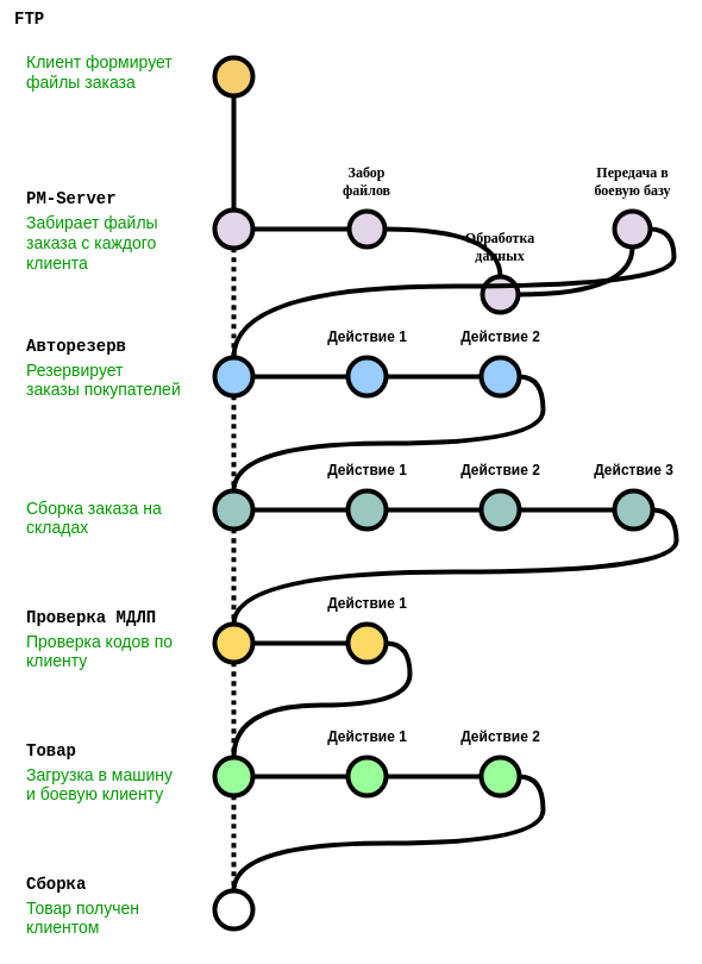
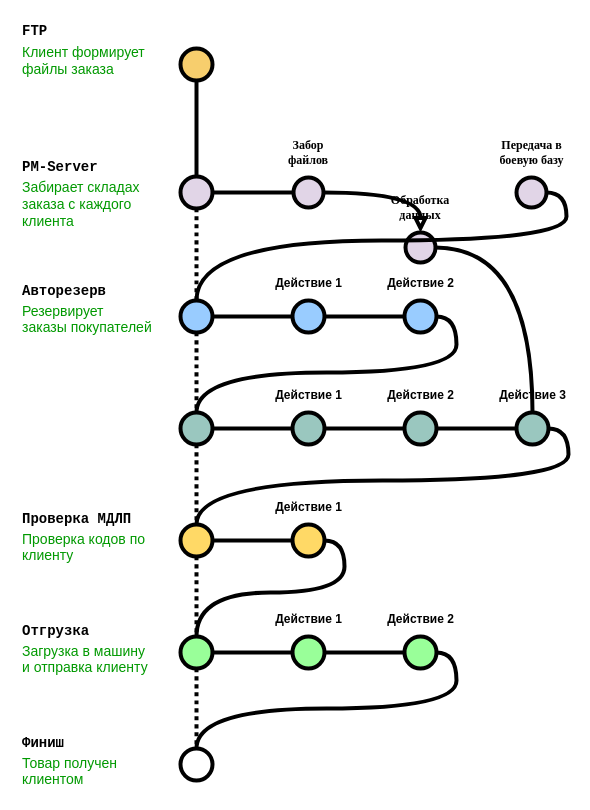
  <mxCell id="0" />
  <mxCell id="1" parent="0" />
  <mxCell id="2" value="" style="edgeStyle=orthogonalEdgeStyle;rounded=0;sketch=0;orthogonalLoop=1;jettySize=auto;html=1;curved=1;endArrow=none;endFill=0;strokeWidth=4;" edge="1" parent="1" source="3" target="8"><mxGeometry relative="1" as="geometry" /></mxCell>
  <mxCell id="3" value="" style="verticalLabelPosition=bottom;verticalAlign=top;html=1;strokeWidth=4;shape=mxgraph.flowchart.on-page_reference;plain-blue;gradientColor=none;strokeColor=#000000;sketch=0;fillColor=#F7CE6D;" vertex="1" parent="1"><mxGeometry x="180" y="48" width="32" height="32" as="geometry" /></mxCell>
- <mxCell id="4" value="FTP" style="text;html=1;strokeColor=none;fillColor=none;align=left;verticalAlign=middle;whiteSpace=wrap;overflow=hidden;fontSize=14;fontStyle=1;fontFamily=Courier New;" vertex="1" parent="1"><mxGeometry x="10" y="5" width="50" height="20" as="geometry" /></mxCell>
+ <mxCell id="4" value="FTP" style="text;html=1;strokeColor=none;fillColor=none;align=left;verticalAlign=middle;whiteSpace=wrap;overflow=hidden;fontSize=14;fontStyle=1;fontFamily=Courier New;" vertex="1" parent="1"><mxGeometry x="20" y="20" width="50" height="20" as="geometry" /></mxCell>
  <mxCell id="5" value="Клиент формирует файлы заказа" style="text;html=1;strokeColor=none;fillColor=none;align=left;verticalAlign=middle;whiteSpace=wrap;overflow=hidden;fontSize=14;fontStyle=0;fontColor=#009900;" vertex="1" parent="1"><mxGeometry x="20" y="40" width="132.25" height="40" as="geometry" /></mxCell>
  <mxCell id="6" value="" style="edgeStyle=orthogonalEdgeStyle;rounded=0;sketch=0;orthogonalLoop=1;jettySize=auto;html=1;endArrow=none;endFill=0;strokeWidth=4;elbow=vertical;curved=1;" edge="1" parent="1" source="8" target="12"><mxGeometry relative="1" as="geometry"><Array as="points"><mxPoint x="260" y="192" /></Array></mxGeometry></mxCell>
  <mxCell id="7" value="" style="edgeStyle=orthogonalEdgeStyle;curved=1;rounded=0;sketch=0;orthogonalLoop=1;jettySize=auto;html=1;fontFamily=Tahoma;fontSize=12;endArrow=none;endFill=0;strokeWidth=4;dashed=1;dashPattern=1 1;" edge="1" parent="1" source="8" target="15"><mxGeometry relative="1" as="geometry" /></mxCell>
  <mxCell id="8" value="" style="verticalLabelPosition=bottom;verticalAlign=top;html=1;strokeWidth=4;shape=mxgraph.flowchart.on-page_reference;plain-purple;gradientColor=none;strokeColor=#000000;" vertex="1" parent="1"><mxGeometry x="180" y="176" width="32" height="32" as="geometry" /></mxCell>
  <mxCell id="9" value="PM-Server" style="text;html=1;strokeColor=none;fillColor=none;align=left;verticalAlign=middle;whiteSpace=wrap;overflow=hidden;fontSize=14;fontStyle=1;fontFamily=Courier New;" vertex="1" parent="1"><mxGeometry x="20" y="156" width="112" height="20" as="geometry" /></mxCell>
- <mxCell id="10" value="Забирает файлы заказа с каждого клиента" style="text;html=1;strokeColor=none;fillColor=none;align=left;verticalAlign=middle;whiteSpace=wrap;overflow=hidden;fontSize=14;fontStyle=0;fontColor=#009900;" vertex="1" parent="1"><mxGeometry x="20" y="176" width="132.25" height="56" as="geometry" /></mxCell>
- <mxCell id="11" value="" style="edgeStyle=orthogonalEdgeStyle;curved=1;rounded=0;sketch=0;orthogonalLoop=1;jettySize=auto;html=1;fontFamily=Tahoma;fontSize=12;endArrow=none;endFill=0;strokeWidth=4;" edge="1" parent="1" source="12" target="19"><mxGeometry relative="1" as="geometry" /></mxCell>
+ <mxCell id="10" value="Забирает складах заказа с каждого клиента" style="text;html=1;strokeColor=none;fillColor=none;align=left;verticalAlign=middle;whiteSpace=wrap;overflow=hidden;fontSize=14;fontStyle=0;fontColor=#009900;" vertex="1" parent="1"><mxGeometry x="20" y="176" width="132.25" height="56" as="geometry" /></mxCell>
+ <mxCell id="11" value="" style="edgeStyle=orthogonalEdgeStyle;curved=1;rounded=0;sketch=0;orthogonalLoop=1;jettySize=auto;html=1;fontFamily=Tahoma;fontSize=12;endArrow=block;endFill=0;strokeWidth=4;" edge="1" parent="1" source="12" target="19"><mxGeometry relative="1" as="geometry" /></mxCell>
  <mxCell id="12" value="Забор файлов" style="text;verticalLabelPosition=top;verticalAlign=bottom;html=1;strokeWidth=4;shape=mxgraph.flowchart.on-page_reference;plain-purple;gradientColor=none;strokeColor=#000000;align=center;horizontal=1;spacing=10;fontSize=12;sketch=0;fontFamily=Consolas;fontStyle=1;labelPosition=center;whiteSpace=wrap;" vertex="1" parent="1"><mxGeometry x="293" y="177" width="30" height="30" as="geometry" /></mxCell>
  <mxCell id="13" value="" style="edgeStyle=orthogonalEdgeStyle;curved=1;rounded=0;sketch=0;orthogonalLoop=1;jettySize=auto;html=1;fontFamily=Tahoma;fontSize=12;endArrow=none;endFill=0;strokeWidth=4;" edge="1" parent="1" source="15" target="23"><mxGeometry relative="1" as="geometry" /></mxCell>
  <mxCell id="14" value="" style="edgeStyle=orthogonalEdgeStyle;curved=1;rounded=0;sketch=0;orthogonalLoop=1;jettySize=auto;html=1;fontFamily=Tahoma;fontSize=12;endArrow=none;endFill=0;strokeWidth=4;dashed=1;dashPattern=1 1;" edge="1" parent="1" source="15" target="28"><mxGeometry relative="1" as="geometry" /></mxCell>
  <mxCell id="15" value="" style="verticalLabelPosition=bottom;verticalAlign=top;html=1;strokeWidth=4;shape=mxgraph.flowchart.on-page_reference;plain-purple;gradientColor=none;strokeColor=#000000;fillColor=#99CCFF;" vertex="1" parent="1"><mxGeometry x="180" y="300" width="32" height="32" as="geometry" /></mxCell>
  <mxCell id="16" value="Авторезерв" style="text;html=1;strokeColor=none;fillColor=none;align=left;verticalAlign=middle;whiteSpace=wrap;overflow=hidden;fontSize=14;fontStyle=1;fontFamily=Courier New;" vertex="1" parent="1"><mxGeometry x="20" y="280" width="112" height="20" as="geometry" /></mxCell>
  <mxCell id="17" value="Резервирует заказы покупателей" style="text;html=1;strokeColor=none;fillColor=none;align=left;verticalAlign=middle;whiteSpace=wrap;overflow=hidden;fontSize=14;fontStyle=0;fontColor=#009900;" vertex="1" parent="1"><mxGeometry x="20" y="300" width="132.25" height="36" as="geometry" /></mxCell>
- <mxCell id="18" value="" style="edgeStyle=orthogonalEdgeStyle;curved=1;rounded=0;sketch=0;orthogonalLoop=1;jettySize=auto;html=1;fontFamily=Tahoma;fontSize=12;endArrow=none;endFill=0;strokeWidth=4;" edge="1" parent="1" source="19" target="21"><mxGeometry relative="1" as="geometry" /></mxCell>
+ <mxCell id="18" value="" style="edgeStyle=orthogonalEdgeStyle;curved=1;rounded=0;sketch=0;orthogonalLoop=1;jettySize=auto;html=1;fontFamily=Tahoma;fontSize=12;endArrow=none;endFill=0;strokeWidth=4;" edge="1" parent="1" source="19" target="35"><mxGeometry relative="1" as="geometry" /></mxCell>
  <mxCell id="19" value="Обработка данных" style="text;verticalLabelPosition=top;verticalAlign=bottom;html=1;strokeWidth=4;shape=mxgraph.flowchart.on-page_reference;plain-purple;gradientColor=none;strokeColor=#000000;align=center;horizontal=1;spacing=10;fontSize=12;sketch=0;fontFamily=Consolas;fontStyle=1;labelPosition=center;whiteSpace=wrap;" vertex="1" parent="1"><mxGeometry x="405" y="232" width="30" height="30" as="geometry" /></mxCell>
  <mxCell id="20" style="edgeStyle=orthogonalEdgeStyle;curved=1;rounded=0;sketch=0;orthogonalLoop=1;jettySize=auto;html=1;exitX=1;exitY=0.5;exitDx=0;exitDy=0;exitPerimeter=0;entryX=0.5;entryY=0;entryDx=0;entryDy=0;entryPerimeter=0;fontFamily=Tahoma;fontSize=12;endArrow=none;endFill=0;strokeWidth=4;" edge="1" parent="1" source="21" target="15"><mxGeometry relative="1" as="geometry"><Array as="points"><mxPoint x="566" y="192" /><mxPoint x="566" y="240" /><mxPoint x="196" y="240" /></Array></mxGeometry></mxCell>
  <mxCell id="21" value="Передача в &lt;br&gt;боевую базу" style="text;verticalLabelPosition=top;verticalAlign=bottom;html=1;strokeWidth=4;shape=mxgraph.flowchart.on-page_reference;plain-purple;gradientColor=none;strokeColor=#000000;align=center;horizontal=1;spacing=10;fontSize=12;sketch=0;fontFamily=Consolas;fontStyle=1;labelPosition=center;" vertex="1" parent="1"><mxGeometry x="516" y="177" width="30" height="30" as="geometry" /></mxCell>
  <mxCell id="22" value="" style="edgeStyle=orthogonalEdgeStyle;curved=1;rounded=0;sketch=0;orthogonalLoop=1;jettySize=auto;html=1;fontFamily=Tahoma;fontSize=12;endArrow=none;endFill=0;strokeWidth=4;" edge="1" parent="1" source="23" target="25"><mxGeometry relative="1" as="geometry" /></mxCell>
  <mxCell id="23" value="&lt;b&gt;Действие 1&lt;/b&gt;" style="verticalLabelPosition=top;verticalAlign=bottom;html=1;strokeWidth=4;shape=mxgraph.flowchart.on-page_reference;plain-purple;gradientColor=none;strokeColor=#000000;labelPosition=center;align=center;spacing=10;fillColor=#99CCFF;" vertex="1" parent="1"><mxGeometry x="292" y="300" width="32" height="32" as="geometry" /></mxCell>
  <mxCell id="24" style="edgeStyle=orthogonalEdgeStyle;curved=1;rounded=0;sketch=0;orthogonalLoop=1;jettySize=auto;html=1;exitX=1;exitY=0.5;exitDx=0;exitDy=0;exitPerimeter=0;entryX=0.5;entryY=0;entryDx=0;entryDy=0;entryPerimeter=0;fontFamily=Tahoma;fontSize=12;endArrow=none;endFill=0;strokeWidth=4;" edge="1" parent="1" source="25" target="28"><mxGeometry relative="1" as="geometry" /></mxCell>
  <mxCell id="25" value="&lt;b&gt;Действие 2&lt;/b&gt;" style="verticalLabelPosition=top;verticalAlign=bottom;html=1;strokeWidth=4;shape=mxgraph.flowchart.on-page_reference;plain-purple;gradientColor=none;strokeColor=#000000;labelPosition=center;align=center;spacing=10;fillColor=#99CCFF;" vertex="1" parent="1"><mxGeometry x="404" y="300" width="32" height="32" as="geometry" /></mxCell>
  <mxCell id="26" value="" style="edgeStyle=orthogonalEdgeStyle;curved=1;rounded=0;sketch=0;orthogonalLoop=1;jettySize=auto;html=1;fontFamily=Tahoma;fontSize=12;endArrow=none;endFill=0;strokeWidth=4;" edge="1" parent="1" source="28" target="31"><mxGeometry relative="1" as="geometry" /></mxCell>
  <mxCell id="27" value="" style="edgeStyle=orthogonalEdgeStyle;curved=1;rounded=0;sketch=0;orthogonalLoop=1;jettySize=auto;html=1;fontFamily=Tahoma;fontSize=12;endArrow=none;endFill=0;strokeWidth=4;dashed=1;dashPattern=1 1;" edge="1" parent="1" source="28" target="38"><mxGeometry relative="1" as="geometry" /></mxCell>
  <mxCell id="28" value="" style="verticalLabelPosition=bottom;verticalAlign=top;html=1;strokeWidth=4;shape=mxgraph.flowchart.on-page_reference;plain-purple;gradientColor=none;strokeColor=#000000;fillColor=#9AC7BF;" vertex="1" parent="1"><mxGeometry x="180" y="412" width="32" height="32" as="geometry" /></mxCell>
- <mxCell id="29" value="Сборка заказа на складах" style="text;html=1;strokeColor=none;fillColor=none;align=left;verticalAlign=middle;whiteSpace=wrap;overflow=hidden;fontSize=14;fontStyle=0;fontColor=#009900;" vertex="1" parent="1"><mxGeometry x="20" y="416" width="132.25" height="36" as="geometry" /></mxCell>
  <mxCell id="30" value="" style="edgeStyle=orthogonalEdgeStyle;curved=1;rounded=0;sketch=0;orthogonalLoop=1;jettySize=auto;html=1;fontFamily=Tahoma;fontSize=12;endArrow=none;endFill=0;strokeWidth=4;" edge="1" parent="1" source="31" target="33"><mxGeometry relative="1" as="geometry" /></mxCell>
  <mxCell id="31" value="Действие 1" style="verticalLabelPosition=top;verticalAlign=bottom;html=1;strokeWidth=4;shape=mxgraph.flowchart.on-page_reference;plain-purple;gradientColor=none;strokeColor=#000000;spacing=10;labelPosition=center;align=center;fontStyle=1;fillColor=#9AC7BF;" vertex="1" parent="1"><mxGeometry x="292" y="412" width="32" height="32" as="geometry" /></mxCell>
  <mxCell id="32" value="" style="edgeStyle=orthogonalEdgeStyle;curved=1;rounded=0;sketch=0;orthogonalLoop=1;jettySize=auto;html=1;fontFamily=Tahoma;fontSize=12;endArrow=none;endFill=0;strokeWidth=4;" edge="1" parent="1" source="33" target="35"><mxGeometry relative="1" as="geometry" /></mxCell>
  <mxCell id="33" value="Действие 2" style="verticalLabelPosition=top;verticalAlign=bottom;html=1;strokeWidth=4;shape=mxgraph.flowchart.on-page_reference;plain-purple;gradientColor=none;strokeColor=#000000;spacing=10;labelPosition=center;align=center;fontStyle=1;fillColor=#9AC7BF;" vertex="1" parent="1"><mxGeometry x="404" y="412" width="32" height="32" as="geometry" /></mxCell>
  <mxCell id="34" style="edgeStyle=orthogonalEdgeStyle;curved=1;rounded=0;sketch=0;orthogonalLoop=1;jettySize=auto;html=1;exitX=1;exitY=0.5;exitDx=0;exitDy=0;exitPerimeter=0;entryX=0.5;entryY=0;entryDx=0;entryDy=0;entryPerimeter=0;fontFamily=Tahoma;fontSize=12;endArrow=none;endFill=0;strokeWidth=4;" edge="1" parent="1" source="35" target="38"><mxGeometry relative="1" as="geometry"><Array as="points"><mxPoint x="568" y="428" /><mxPoint x="568" y="480" /><mxPoint x="196" y="480" /></Array></mxGeometry></mxCell>
  <mxCell id="35" value="Действие 3" style="verticalLabelPosition=top;verticalAlign=bottom;html=1;strokeWidth=4;shape=mxgraph.flowchart.on-page_reference;plain-purple;gradientColor=none;strokeColor=#000000;spacing=10;labelPosition=center;align=center;fontStyle=1;fillColor=#9AC7BF;" vertex="1" parent="1"><mxGeometry x="516" y="412" width="32" height="32" as="geometry" /></mxCell>
  <mxCell id="36" value="" style="edgeStyle=orthogonalEdgeStyle;curved=1;rounded=0;sketch=0;orthogonalLoop=1;jettySize=auto;html=1;fontFamily=Tahoma;fontSize=12;endArrow=none;endFill=0;strokeWidth=4;" edge="1" parent="1" source="38" target="42"><mxGeometry relative="1" as="geometry" /></mxCell>
  <mxCell id="37" value="" style="edgeStyle=orthogonalEdgeStyle;curved=1;rounded=0;sketch=0;orthogonalLoop=1;jettySize=auto;html=1;fontFamily=Tahoma;fontSize=12;endArrow=none;endFill=0;strokeWidth=4;dashed=1;dashPattern=1 1;" edge="1" parent="1" source="38" target="45"><mxGeometry relative="1" as="geometry" /></mxCell>
  <mxCell id="38" value="" style="verticalLabelPosition=bottom;verticalAlign=top;html=1;strokeWidth=4;shape=mxgraph.flowchart.on-page_reference;plain-purple;gradientColor=none;strokeColor=#000000;fillColor=#FFD966;" vertex="1" parent="1"><mxGeometry x="180" y="524" width="32" height="32" as="geometry" /></mxCell>
  <mxCell id="39" value="Проверка МДЛП" style="text;html=1;strokeColor=none;fillColor=none;align=left;verticalAlign=middle;whiteSpace=wrap;overflow=hidden;fontSize=14;fontStyle=1;fontFamily=Courier New;" vertex="1" parent="1"><mxGeometry x="20" y="508" width="128" height="20" as="geometry" /></mxCell>
  <mxCell id="40" value="Проверка кодов по клиенту" style="text;html=1;strokeColor=none;fillColor=none;align=left;verticalAlign=middle;whiteSpace=wrap;overflow=hidden;fontSize=14;fontStyle=0;fontColor=#009900;" vertex="1" parent="1"><mxGeometry x="20" y="528" width="132.25" height="36" as="geometry" /></mxCell>
  <mxCell id="41" style="edgeStyle=orthogonalEdgeStyle;curved=1;rounded=0;sketch=0;orthogonalLoop=1;jettySize=auto;html=1;exitX=1;exitY=0.5;exitDx=0;exitDy=0;exitPerimeter=0;entryX=0.5;entryY=0;entryDx=0;entryDy=0;entryPerimeter=0;fontFamily=Tahoma;fontSize=12;endArrow=none;endFill=0;strokeWidth=4;" edge="1" parent="1" source="42" target="45"><mxGeometry relative="1" as="geometry"><Array as="points"><mxPoint x="344" y="540" /><mxPoint x="344" y="592" /><mxPoint x="196" y="592" /></Array></mxGeometry></mxCell>
  <mxCell id="42" value="Действие 1" style="verticalLabelPosition=top;verticalAlign=bottom;html=1;strokeWidth=4;shape=mxgraph.flowchart.on-page_reference;plain-purple;gradientColor=none;strokeColor=#000000;fillColor=#FFD966;labelPosition=center;align=center;fontStyle=1;spacing=10;" vertex="1" parent="1"><mxGeometry x="292" y="524" width="32" height="32" as="geometry" /></mxCell>
  <mxCell id="43" value="" style="edgeStyle=orthogonalEdgeStyle;curved=1;rounded=0;sketch=0;orthogonalLoop=1;jettySize=auto;html=1;fontFamily=Tahoma;fontSize=12;endArrow=none;endFill=0;strokeWidth=4;" edge="1" parent="1" source="45" target="49"><mxGeometry relative="1" as="geometry" /></mxCell>
  <mxCell id="44" value="" style="edgeStyle=orthogonalEdgeStyle;curved=1;rounded=0;sketch=0;orthogonalLoop=1;jettySize=auto;html=1;fontFamily=Tahoma;fontSize=12;endArrow=none;endFill=0;strokeWidth=4;dashed=1;dashPattern=1 1;" edge="1" parent="1" source="45" target="52"><mxGeometry relative="1" as="geometry" /></mxCell>
  <mxCell id="45" value="" style="verticalLabelPosition=bottom;verticalAlign=top;html=1;strokeWidth=4;shape=mxgraph.flowchart.on-page_reference;plain-purple;gradientColor=none;strokeColor=#000000;fillColor=#99FF99;" vertex="1" parent="1"><mxGeometry x="180" y="636" width="32" height="32" as="geometry" /></mxCell>
- <mxCell id="46" value="Товар" style="text;html=1;strokeColor=none;fillColor=none;align=left;verticalAlign=middle;whiteSpace=wrap;overflow=hidden;fontSize=14;fontStyle=1;fontFamily=Courier New;" vertex="1" parent="1"><mxGeometry x="20" y="620" width="128" height="20" as="geometry" /></mxCell>
- <mxCell id="47" value="Загрузка в машину и боевую клиенту" style="text;html=1;strokeColor=none;fillColor=none;align=left;verticalAlign=middle;whiteSpace=wrap;overflow=hidden;fontSize=14;fontStyle=0;fontColor=#009900;" vertex="1" parent="1"><mxGeometry x="20" y="640" width="132.25" height="36" as="geometry" /></mxCell>
+ <mxCell id="46" value="Отгрузка" style="text;html=1;strokeColor=none;fillColor=none;align=left;verticalAlign=middle;whiteSpace=wrap;overflow=hidden;fontSize=14;fontStyle=1;fontFamily=Courier New;" vertex="1" parent="1"><mxGeometry x="20" y="620" width="128" height="20" as="geometry" /></mxCell>
+ <mxCell id="47" value="Загрузка в машину и отправка клиенту" style="text;html=1;strokeColor=none;fillColor=none;align=left;verticalAlign=middle;whiteSpace=wrap;overflow=hidden;fontSize=14;fontStyle=0;fontColor=#009900;" vertex="1" parent="1"><mxGeometry x="20" y="640" width="132.25" height="36" as="geometry" /></mxCell>
  <mxCell id="48" value="" style="edgeStyle=orthogonalEdgeStyle;curved=1;rounded=0;sketch=0;orthogonalLoop=1;jettySize=auto;html=1;fontFamily=Tahoma;fontSize=12;endArrow=none;endFill=0;strokeWidth=4;" edge="1" parent="1" source="49" target="51"><mxGeometry relative="1" as="geometry" /></mxCell>
  <mxCell id="49" value="Действие 1" style="verticalLabelPosition=top;verticalAlign=bottom;html=1;strokeWidth=4;shape=mxgraph.flowchart.on-page_reference;plain-purple;gradientColor=none;strokeColor=#000000;fillColor=#99FF99;labelPosition=center;align=center;fontStyle=1;spacing=10;" vertex="1" parent="1"><mxGeometry x="292" y="636" width="32" height="32" as="geometry" /></mxCell>
  <mxCell id="50" style="edgeStyle=orthogonalEdgeStyle;curved=1;rounded=0;sketch=0;orthogonalLoop=1;jettySize=auto;html=1;exitX=1;exitY=0.5;exitDx=0;exitDy=0;exitPerimeter=0;entryX=0.5;entryY=0;entryDx=0;entryDy=0;entryPerimeter=0;fontFamily=Tahoma;fontSize=12;endArrow=none;endFill=0;strokeWidth=4;" edge="1" parent="1" source="51" target="52"><mxGeometry relative="1" as="geometry" /></mxCell>
  <mxCell id="51" value="Действие 2" style="verticalLabelPosition=top;verticalAlign=bottom;html=1;strokeWidth=4;shape=mxgraph.flowchart.on-page_reference;plain-purple;gradientColor=none;strokeColor=#000000;fillColor=#99FF99;labelPosition=center;align=center;fontStyle=1;spacing=10;" vertex="1" parent="1"><mxGeometry x="404" y="636" width="32" height="32" as="geometry" /></mxCell>
  <mxCell id="52" value="" style="verticalLabelPosition=bottom;verticalAlign=top;html=1;strokeWidth=4;shape=mxgraph.flowchart.on-page_reference;plain-purple;gradientColor=none;strokeColor=#000000;fillColor=none;" vertex="1" parent="1"><mxGeometry x="180" y="748" width="32" height="32" as="geometry" /></mxCell>
- <mxCell id="53" value="Сборка" style="text;html=1;strokeColor=none;fillColor=none;align=left;verticalAlign=middle;whiteSpace=wrap;overflow=hidden;fontSize=14;fontStyle=1;fontFamily=Courier New;" vertex="1" parent="1"><mxGeometry x="20" y="732" width="128" height="20" as="geometry" /></mxCell>
+ <mxCell id="53" value="Финиш" style="text;html=1;strokeColor=none;fillColor=none;align=left;verticalAlign=middle;whiteSpace=wrap;overflow=hidden;fontSize=14;fontStyle=1;fontFamily=Courier New;" vertex="1" parent="1"><mxGeometry x="20" y="732" width="128" height="20" as="geometry" /></mxCell>
  <mxCell id="54" value="Товар получен клиентом" style="text;html=1;strokeColor=none;fillColor=none;align=left;verticalAlign=middle;whiteSpace=wrap;overflow=hidden;fontSize=14;fontStyle=0;fontColor=#009900;" vertex="1" parent="1"><mxGeometry x="20" y="752" width="132.25" height="36" as="geometry" /></mxCell>
